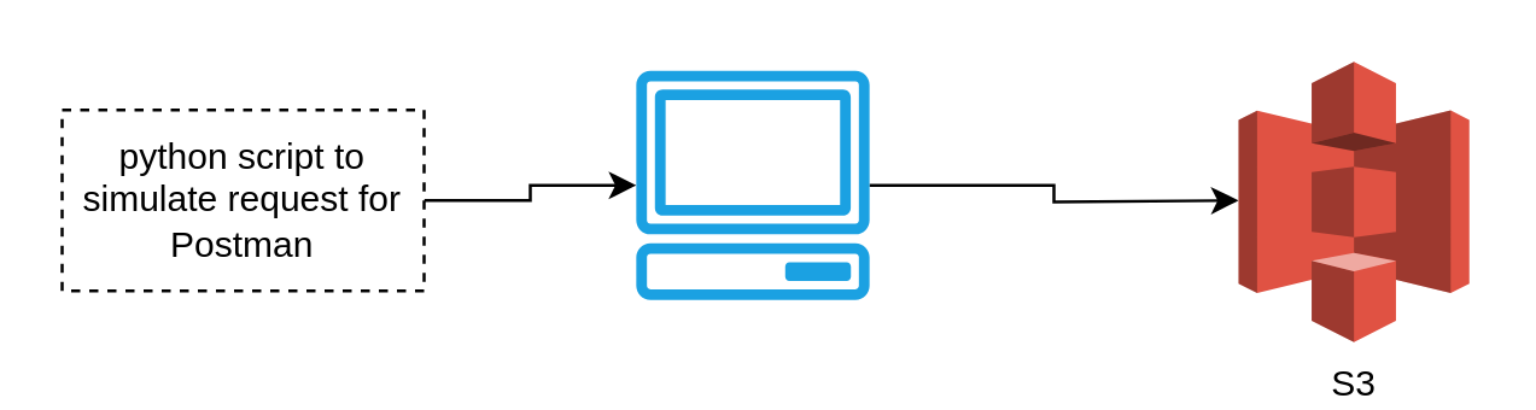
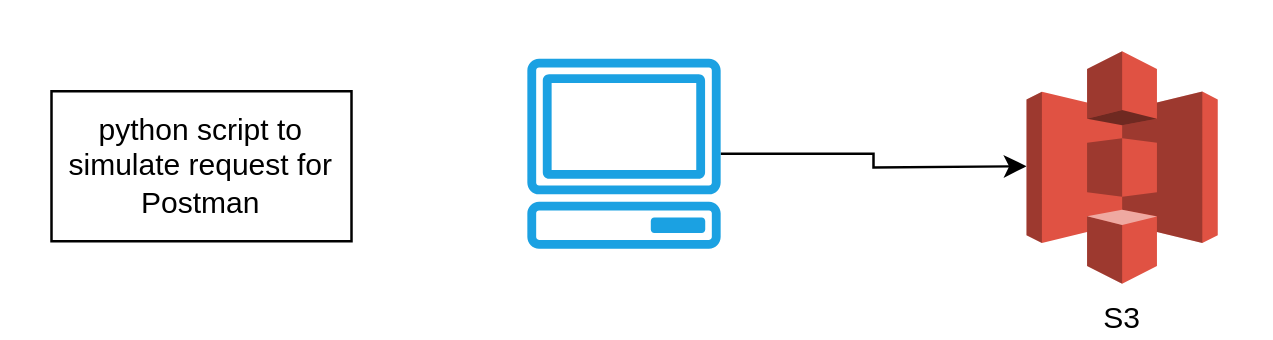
  <mxCell id="0" />
  <mxCell id="1" parent="0" />
  <mxCell id="2" style="edgeStyle=orthogonalEdgeStyle;rounded=0;orthogonalLoop=1;jettySize=auto;html=1;" edge="1" parent="1" source="3"><mxGeometry relative="1" as="geometry"><mxPoint x="410" y="66" as="targetPoint" /></mxGeometry></mxCell>
  <mxCell id="3" value="Postman sends request" style="sketch=0;outlineConnect=0;fontColor=#ffffff;fillColor=#1ba1e2;strokeColor=#006EAF;dashed=0;verticalLabelPosition=bottom;verticalAlign=top;align=center;html=1;fontSize=12;fontStyle=0;aspect=fixed;pointerEvents=1;shape=mxgraph.aws4.client;" vertex="1" parent="1"><mxGeometry x="210" y="23" width="78" height="76" as="geometry" /></mxCell>
- <mxCell id="4" style="edgeStyle=orthogonalEdgeStyle;rounded=0;orthogonalLoop=1;jettySize=auto;html=1;" edge="1" parent="1" source="5" target="3"><mxGeometry relative="1" as="geometry" /></mxCell>
- <mxCell id="5" value="python script to simulate request for Postman" style="rounded=0;whiteSpace=wrap;html=1;dashed=1;" vertex="1" parent="1"><mxGeometry x="20" y="36" width="120" height="60" as="geometry" /></mxCell>
+ <mxCell id="5" value="python script to simulate request for Postman" style="rounded=0;whiteSpace=wrap;html=1;" vertex="1" parent="1"><mxGeometry x="20" y="36" width="120" height="60" as="geometry" /></mxCell>
  <mxCell id="6" value="S3" style="outlineConnect=0;dashed=0;verticalLabelPosition=bottom;verticalAlign=top;align=center;html=1;shape=mxgraph.aws3.s3;fillColor=#E05243;gradientColor=none;" vertex="1" parent="1"><mxGeometry x="410" y="20" width="76.5" height="93" as="geometry" /></mxCell>
